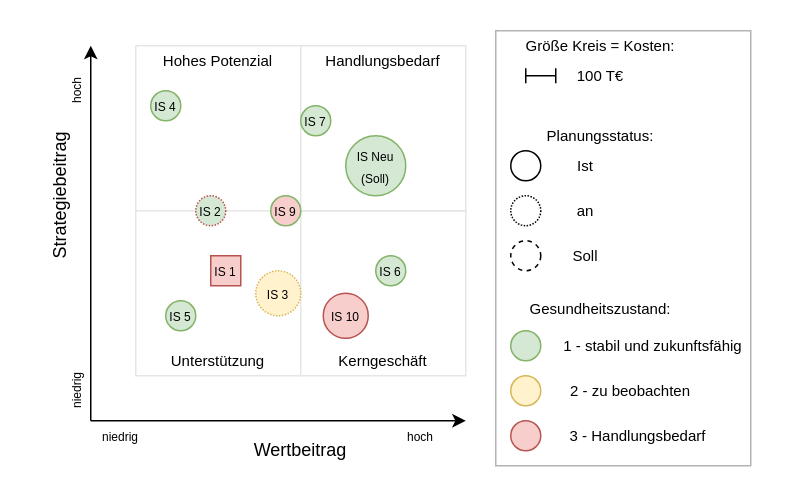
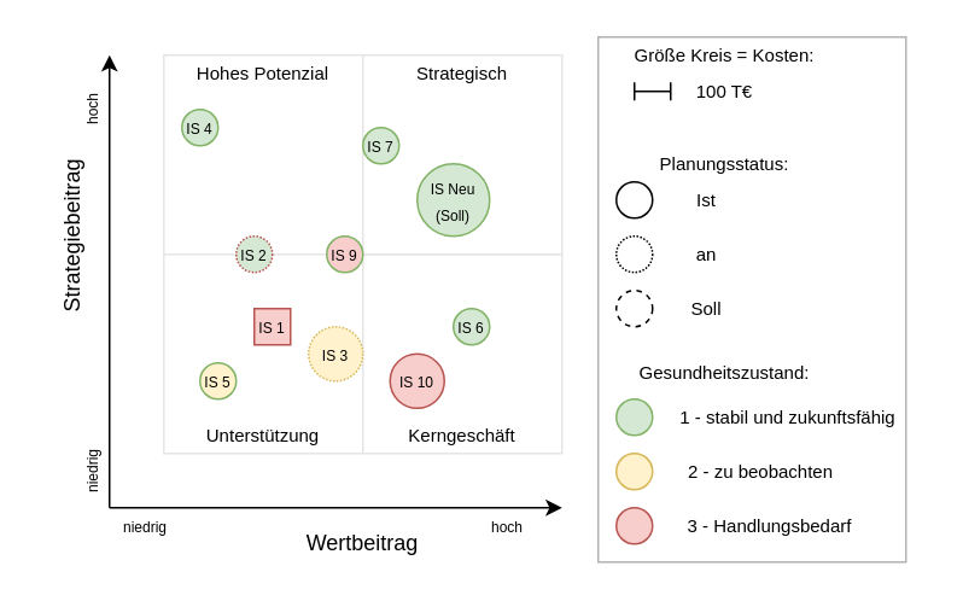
  <mxCell id="0" />
  <mxCell id="1" parent="0" />
  <mxCell id="2" value="" style="whiteSpace=wrap;html=1;aspect=fixed;strokeColor=#E6E6E6;" vertex="1" parent="1"><mxGeometry x="90" y="30" width="110" height="110" as="geometry" /></mxCell>
  <mxCell id="3" value="" style="whiteSpace=wrap;html=1;aspect=fixed;strokeColor=#E6E6E6;" vertex="1" parent="1"><mxGeometry x="90" y="140" width="110" height="110" as="geometry" /></mxCell>
  <mxCell id="4" value="" style="whiteSpace=wrap;html=1;aspect=fixed;strokeColor=#E6E6E6;" vertex="1" parent="1"><mxGeometry x="200" y="140" width="110" height="110" as="geometry" /></mxCell>
  <mxCell id="5" value="" style="whiteSpace=wrap;html=1;aspect=fixed;strokeColor=#E6E6E6;" vertex="1" parent="1"><mxGeometry x="200" y="30" width="110" height="110" as="geometry" /></mxCell>
  <mxCell id="6" value="" style="endArrow=classic;html=1;" edge="1" parent="1"><mxGeometry width="50" height="50" relative="1" as="geometry"><mxPoint x="60" y="280" as="sourcePoint" /><mxPoint x="60" y="30" as="targetPoint" /></mxGeometry></mxCell>
  <mxCell id="7" value="" style="endArrow=classic;html=1;" edge="1" parent="1"><mxGeometry width="50" height="50" relative="1" as="geometry"><mxPoint x="60" y="280" as="sourcePoint" /><mxPoint x="310" y="280" as="targetPoint" /></mxGeometry></mxCell>
  <mxCell id="8" value="Strategiebeitrag" style="text;html=1;strokeColor=none;fillColor=none;align=center;verticalAlign=middle;whiteSpace=wrap;rounded=0;rotation=-90;" vertex="1" parent="1"><mxGeometry x="20" y="120" width="40" height="20" as="geometry" /></mxCell>
  <mxCell id="9" value="Wertbeitrag" style="text;html=1;strokeColor=none;fillColor=none;align=center;verticalAlign=middle;whiteSpace=wrap;rounded=0;rotation=0;" vertex="1" parent="1"><mxGeometry x="155" y="290" width="90" height="20" as="geometry" /></mxCell>
  <mxCell id="10" value="&lt;font style=&quot;font-size: 10px&quot;&gt;Hohes Potenzial&lt;/font&gt;" style="text;html=1;strokeColor=none;fillColor=none;align=center;verticalAlign=middle;whiteSpace=wrap;rounded=0;" vertex="1" parent="1"><mxGeometry x="90" y="30" width="110" height="20" as="geometry" /></mxCell>
- <mxCell id="11" value="&lt;font style=&quot;font-size: 10px&quot;&gt;Handlungsbedarf&lt;/font&gt;" style="text;html=1;strokeColor=none;fillColor=none;align=center;verticalAlign=middle;whiteSpace=wrap;rounded=0;" vertex="1" parent="1"><mxGeometry x="200" y="30" width="110" height="20" as="geometry" /></mxCell>
+ <mxCell id="11" value="&lt;font style=&quot;font-size: 10px&quot;&gt;Strategisch&lt;/font&gt;" style="text;html=1;strokeColor=none;fillColor=none;align=center;verticalAlign=middle;whiteSpace=wrap;rounded=0;" vertex="1" parent="1"><mxGeometry x="200" y="30" width="110" height="20" as="geometry" /></mxCell>
  <mxCell id="12" value="&lt;font style=&quot;font-size: 10px&quot;&gt;Unterstützung&lt;/font&gt;" style="text;html=1;strokeColor=none;fillColor=none;align=center;verticalAlign=middle;whiteSpace=wrap;rounded=0;" vertex="1" parent="1"><mxGeometry x="90" y="230" width="110" height="20" as="geometry" /></mxCell>
  <mxCell id="13" value="&lt;font style=&quot;font-size: 10px&quot;&gt;Kerngeschäft&lt;/font&gt;" style="text;html=1;strokeColor=none;fillColor=none;align=center;verticalAlign=middle;whiteSpace=wrap;rounded=0;" vertex="1" parent="1"><mxGeometry x="200" y="230" width="110" height="20" as="geometry" /></mxCell>
  <mxCell id="14" value="&lt;font style=&quot;font-size: 8px&quot;&gt;hoch&lt;/font&gt;" style="text;html=1;strokeColor=none;fillColor=none;align=center;verticalAlign=middle;whiteSpace=wrap;rounded=0;" vertex="1" parent="1"><mxGeometry x="260" y="280" width="40" height="20" as="geometry" /></mxCell>
  <mxCell id="15" value="&lt;font style=&quot;font-size: 8px&quot;&gt;niedrig&lt;/font&gt;" style="text;html=1;strokeColor=none;fillColor=none;align=center;verticalAlign=middle;whiteSpace=wrap;rounded=0;" vertex="1" parent="1"><mxGeometry x="60" y="280" width="40" height="20" as="geometry" /></mxCell>
  <mxCell id="16" value="&lt;font style=&quot;font-size: 8px&quot;&gt;niedrig&lt;/font&gt;" style="text;html=1;strokeColor=none;fillColor=none;align=center;verticalAlign=middle;whiteSpace=wrap;rounded=0;rotation=-90;" vertex="1" parent="1"><mxGeometry x="30" y="250" width="40" height="20" as="geometry" /></mxCell>
  <mxCell id="17" value="&lt;font style=&quot;font-size: 8px&quot;&gt;hoch&lt;/font&gt;" style="text;html=1;strokeColor=none;fillColor=none;align=center;verticalAlign=middle;whiteSpace=wrap;rounded=0;rotation=-90;" vertex="1" parent="1"><mxGeometry x="30" y="50" width="40" height="20" as="geometry" /></mxCell>
  <mxCell id="18" value="&lt;font style=&quot;font-size: 8px&quot;&gt;IS Neu (Soll)&lt;/font&gt;" style="ellipse;whiteSpace=wrap;html=1;aspect=fixed;dashed=0;fillColor=#d5e8d4;strokeColor=#82b366;" vertex="1" parent="1"><mxGeometry x="230" y="90" width="40" height="40" as="geometry" /></mxCell>
  <mxCell id="19" value="&lt;font style=&quot;font-size: 8px&quot;&gt;IS 3&lt;/font&gt;" style="ellipse;whiteSpace=wrap;html=1;aspect=fixed;fillColor=#fff2cc;dashed=1;dashPattern=1 1;strokeColor=#d6b656;" vertex="1" parent="1"><mxGeometry x="170" y="180" width="30" height="30" as="geometry" /></mxCell>
  <mxCell id="20" value="&lt;font style=&quot;font-size: 8px&quot;&gt;IS 10&lt;/font&gt;" style="ellipse;whiteSpace=wrap;html=1;aspect=fixed;fillColor=#f8cecc;direction=south;strokeColor=#b85450;" vertex="1" parent="1"><mxGeometry x="215" y="195" width="30" height="30" as="geometry" /></mxCell>
  <mxCell id="21" value="&lt;font style=&quot;font-size: 8px&quot;&gt;IS 2&lt;/font&gt;" style="ellipse;whiteSpace=wrap;html=1;aspect=fixed;fillColor=#d5e8d4;dashed=1;dashPattern=1 1;strokeColor=#b85450;" vertex="1" parent="1"><mxGeometry x="130" y="130" width="20" height="20" as="geometry" /></mxCell>
  <mxCell id="22" value="&lt;font style=&quot;font-size: 8px&quot;&gt;IS 1&lt;/font&gt;" style="whiteSpace=wrap;html=1;aspect=fixed;fillColor=#f8cecc;strokeColor=#b85450;rounded=0;" vertex="1" parent="1"><mxGeometry x="140" y="170" width="20" height="20" as="geometry" /></mxCell>
  <mxCell id="23" value="&lt;font style=&quot;font-size: 8px&quot;&gt;IS 7&lt;/font&gt;" style="ellipse;whiteSpace=wrap;html=1;aspect=fixed;fillColor=#d5e8d4;strokeColor=#82b366;" vertex="1" parent="1"><mxGeometry x="200" y="70" width="20" height="20" as="geometry" /></mxCell>
  <mxCell id="24" value="&lt;font style=&quot;font-size: 8px&quot;&gt;IS 4&lt;/font&gt;" style="ellipse;whiteSpace=wrap;html=1;aspect=fixed;fillColor=#d5e8d4;strokeColor=#82b366;" vertex="1" parent="1"><mxGeometry x="100" y="60" width="20" height="20" as="geometry" /></mxCell>
  <mxCell id="25" value="&lt;font style=&quot;font-size: 8px&quot;&gt;IS 6&lt;/font&gt;" style="ellipse;whiteSpace=wrap;html=1;aspect=fixed;fillColor=#d5e8d4;strokeColor=#82b366;" vertex="1" parent="1"><mxGeometry x="250" y="170" width="20" height="20" as="geometry" /></mxCell>
- <mxCell id="26" value="&lt;font style=&quot;font-size: 8px&quot;&gt;IS 5&lt;/font&gt;" style="ellipse;whiteSpace=wrap;html=1;aspect=fixed;fillColor=#d5e8d4;strokeColor=#82b366;" vertex="1" parent="1"><mxGeometry x="110" y="200" width="20" height="20" as="geometry" /></mxCell>
+ <mxCell id="26" value="&lt;font style=&quot;font-size: 8px&quot;&gt;IS 5&lt;/font&gt;" style="ellipse;whiteSpace=wrap;html=1;aspect=fixed;fillColor=#fff2cc;strokeColor=#82b366;" vertex="1" parent="1"><mxGeometry x="110" y="200" width="20" height="20" as="geometry" /></mxCell>
  <mxCell id="27" value="&lt;font style=&quot;font-size: 8px&quot;&gt;IS 9&lt;/font&gt;" style="ellipse;whiteSpace=wrap;html=1;aspect=fixed;fillColor=#f8cecc;strokeColor=#82b366;" vertex="1" parent="1"><mxGeometry x="180" y="130" width="20" height="20" as="geometry" /></mxCell>
  <mxCell id="28" value="" style="group;" vertex="1" connectable="0" parent="1"><mxGeometry x="330" y="20" width="180" height="290" as="geometry" /></mxCell>
  <mxCell id="29" value="" style="rounded=0;whiteSpace=wrap;html=1;strokeColor=#B3B3B3;" vertex="1" parent="28"><mxGeometry width="170" height="290" as="geometry" /></mxCell>
  <mxCell id="30" value="&lt;font style=&quot;font-size: 10px&quot;&gt;Größe Kreis = Kosten:&lt;/font&gt;" style="text;html=1;strokeColor=none;fillColor=none;align=center;verticalAlign=middle;whiteSpace=wrap;rounded=0;" vertex="1" parent="28"><mxGeometry x="10" width="120" height="20" as="geometry" /></mxCell>
  <mxCell id="31" value="" style="group" vertex="1" connectable="0" parent="28"><mxGeometry x="20" y="25" width="20" height="10" as="geometry" /></mxCell>
  <mxCell id="32" value="" style="endArrow=none;html=1;" edge="1" parent="31"><mxGeometry width="50" height="50" relative="1" as="geometry"><mxPoint y="5" as="sourcePoint" /><mxPoint x="20" y="5" as="targetPoint" /></mxGeometry></mxCell>
  <mxCell id="33" value="" style="endArrow=none;html=1;" edge="1" parent="31"><mxGeometry width="50" height="50" relative="1" as="geometry"><mxPoint y="10" as="sourcePoint" /><mxPoint as="targetPoint" /></mxGeometry></mxCell>
  <mxCell id="34" value="" style="endArrow=none;html=1;" edge="1" parent="31"><mxGeometry width="50" height="50" relative="1" as="geometry"><mxPoint x="20.0" y="10" as="sourcePoint" /><mxPoint x="20.0" as="targetPoint" /></mxGeometry></mxCell>
  <mxCell id="35" value="&lt;font style=&quot;font-size: 10px&quot;&gt;100 T€&lt;/font&gt;" style="text;html=1;strokeColor=none;fillColor=none;align=center;verticalAlign=middle;whiteSpace=wrap;rounded=0;" vertex="1" parent="28"><mxGeometry x="50" y="20" width="40" height="20" as="geometry" /></mxCell>
  <mxCell id="36" value="&lt;font style=&quot;font-size: 10px&quot;&gt;Planungsstatus:&lt;/font&gt;" style="text;html=1;strokeColor=none;fillColor=none;align=center;verticalAlign=middle;whiteSpace=wrap;rounded=0;" vertex="1" parent="28"><mxGeometry x="10" y="60" width="120" height="20" as="geometry" /></mxCell>
  <mxCell id="37" value="" style="ellipse;whiteSpace=wrap;html=1;aspect=fixed;" vertex="1" parent="28"><mxGeometry x="10" y="80" width="20" height="20" as="geometry" /></mxCell>
  <mxCell id="38" value="" style="ellipse;whiteSpace=wrap;html=1;aspect=fixed;dashed=1;dashPattern=1 1;" vertex="1" parent="28"><mxGeometry x="10" y="110" width="20" height="20" as="geometry" /></mxCell>
  <mxCell id="39" value="" style="ellipse;whiteSpace=wrap;html=1;aspect=fixed;dashed=1;" vertex="1" parent="28"><mxGeometry x="10" y="140" width="20" height="20" as="geometry" /></mxCell>
  <mxCell id="40" value="&lt;font style=&quot;font-size: 10px&quot;&gt;Ist&lt;/font&gt;" style="text;html=1;strokeColor=none;fillColor=none;align=center;verticalAlign=middle;whiteSpace=wrap;rounded=0;dashed=1;dashPattern=1 1;" vertex="1" parent="28"><mxGeometry x="40" y="80" width="40" height="20" as="geometry" /></mxCell>
  <mxCell id="41" value="&lt;font style=&quot;font-size: 10px&quot;&gt;an&lt;/font&gt;" style="text;html=1;strokeColor=none;fillColor=none;align=center;verticalAlign=middle;whiteSpace=wrap;rounded=0;dashed=1;dashPattern=1 1;" vertex="1" parent="28"><mxGeometry x="40" y="110" width="40" height="20" as="geometry" /></mxCell>
  <mxCell id="42" value="&lt;font style=&quot;font-size: 10px&quot;&gt;Soll&lt;/font&gt;" style="text;html=1;strokeColor=none;fillColor=none;align=center;verticalAlign=middle;whiteSpace=wrap;rounded=0;dashed=1;dashPattern=1 1;" vertex="1" parent="28"><mxGeometry x="40" y="140" width="40" height="20" as="geometry" /></mxCell>
  <mxCell id="43" value="&lt;font style=&quot;font-size: 10px&quot;&gt;Gesundheitszustand:&lt;/font&gt;" style="text;html=1;strokeColor=none;fillColor=none;align=center;verticalAlign=middle;whiteSpace=wrap;rounded=0;" vertex="1" parent="28"><mxGeometry x="10" y="175" width="120" height="20" as="geometry" /></mxCell>
  <mxCell id="44" value="" style="ellipse;whiteSpace=wrap;html=1;aspect=fixed;fillColor=#d5e8d4;strokeColor=#82b366;" vertex="1" parent="28"><mxGeometry x="10" y="200" width="20" height="20" as="geometry" /></mxCell>
  <mxCell id="45" value="" style="ellipse;whiteSpace=wrap;html=1;aspect=fixed;fillColor=#f8cecc;strokeColor=#b85450;" vertex="1" parent="28"><mxGeometry x="10" y="260" width="20" height="20" as="geometry" /></mxCell>
  <mxCell id="46" value="" style="ellipse;whiteSpace=wrap;html=1;aspect=fixed;fillColor=#fff2cc;strokeColor=#d6b656;" vertex="1" parent="28"><mxGeometry x="10" y="230" width="20" height="20" as="geometry" /></mxCell>
  <mxCell id="47" value="&lt;font style=&quot;font-size: 10px&quot;&gt;1 - stabil und zukunftsfähig&lt;/font&gt;" style="text;html=1;strokeColor=none;fillColor=none;align=center;verticalAlign=middle;whiteSpace=wrap;rounded=0;dashed=1;dashPattern=1 1;" vertex="1" parent="28"><mxGeometry x="30" y="200" width="150" height="20" as="geometry" /></mxCell>
  <mxCell id="48" value="&lt;font style=&quot;font-size: 10px&quot;&gt;3 - Handlungsbedarf&lt;/font&gt;" style="text;html=1;strokeColor=none;fillColor=none;align=center;verticalAlign=middle;whiteSpace=wrap;rounded=0;dashed=1;dashPattern=1 1;" vertex="1" parent="28"><mxGeometry x="40" y="260" width="110" height="20" as="geometry" /></mxCell>
  <mxCell id="49" value="&lt;font style=&quot;font-size: 10px&quot;&gt;2 - zu beobachten&lt;/font&gt;" style="text;html=1;strokeColor=none;fillColor=none;align=center;verticalAlign=middle;whiteSpace=wrap;rounded=0;dashed=1;dashPattern=1 1;" vertex="1" parent="28"><mxGeometry x="40" y="230" width="100" height="20" as="geometry" /></mxCell>
